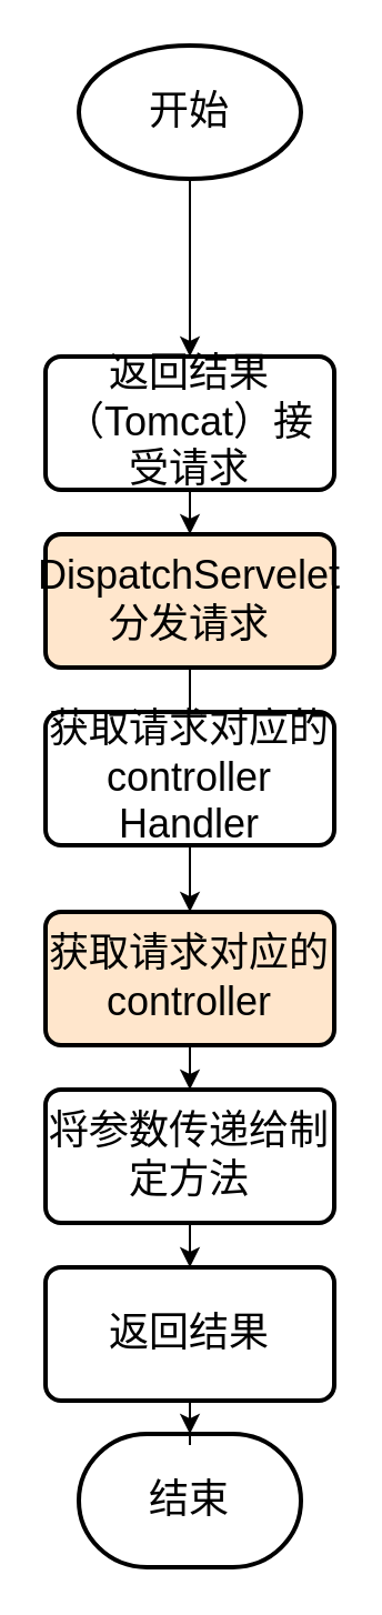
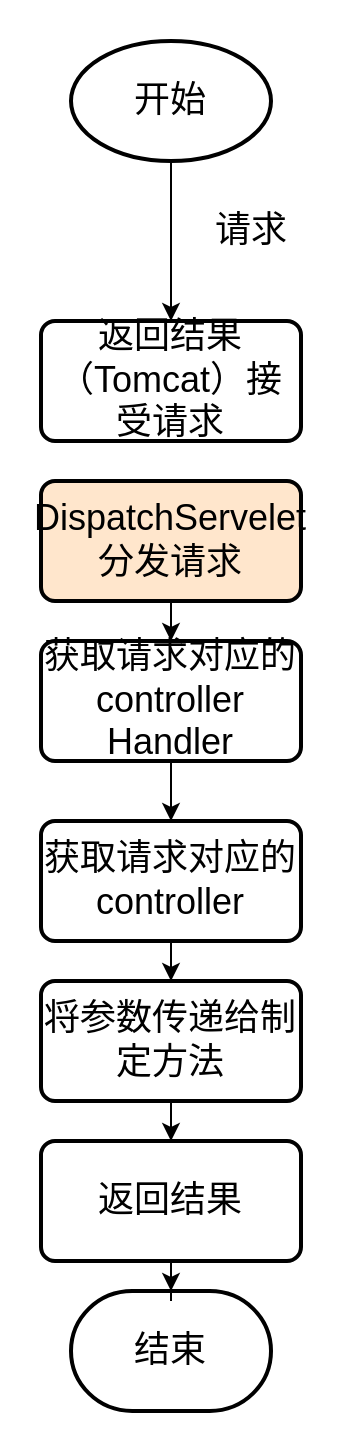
  <mxCell id="0" />
  <mxCell id="1" parent="0" />
  <mxCell id="2" value="&lt;font style=&quot;font-size: 18px&quot;&gt;结束&lt;/font&gt;" style="strokeWidth=2;html=1;shape=mxgraph.flowchart.terminator;whiteSpace=wrap;" vertex="1" parent="1"><mxGeometry x="35" y="645" width="100" height="60" as="geometry" /></mxCell>
  <mxCell id="3" value="" style="edgeStyle=orthogonalEdgeStyle;rounded=0;orthogonalLoop=1;jettySize=auto;html=1;fontSize=18;" edge="1" parent="1" source="4"><mxGeometry relative="1" as="geometry"><mxPoint x="85" y="160" as="targetPoint" /></mxGeometry></mxCell>
  <mxCell id="4" value="开始" style="strokeWidth=2;html=1;shape=mxgraph.flowchart.start_1;whiteSpace=wrap;fontSize=18;" vertex="1" parent="1"><mxGeometry x="35" y="20" width="100" height="60" as="geometry" /></mxCell>
- <mxCell id="5" value="" style="edgeStyle=orthogonalEdgeStyle;rounded=0;orthogonalLoop=1;jettySize=auto;html=1;fontSize=18;" edge="1" parent="1" source="6" target="8"><mxGeometry relative="1" as="geometry" /></mxCell>
  <mxCell id="6" value="返回结果（Tomcat）接受请求" style="rounded=1;whiteSpace=wrap;html=1;absoluteArcSize=1;arcSize=14;strokeWidth=2;fontSize=18;" vertex="1" parent="1"><mxGeometry x="20" y="160" width="130" height="60" as="geometry" /></mxCell>
- <mxCell id="7" value="" style="edgeStyle=orthogonalEdgeStyle;rounded=0;orthogonalLoop=1;jettySize=auto;html=1;fontSize=18;endArrow=none;" edge="1" parent="1" source="8" target="10"><mxGeometry relative="1" as="geometry" /></mxCell>
+ <mxCell id="7" value="" style="edgeStyle=orthogonalEdgeStyle;rounded=0;orthogonalLoop=1;jettySize=auto;html=1;fontSize=18;" edge="1" parent="1" source="8" target="10"><mxGeometry relative="1" as="geometry" /></mxCell>
  <mxCell id="8" value="DispatchServelet&lt;br&gt;分发请求" style="rounded=1;whiteSpace=wrap;html=1;absoluteArcSize=1;arcSize=14;strokeWidth=2;fontSize=18;fillColor=#ffe6cc;" vertex="1" parent="1"><mxGeometry x="20" y="240" width="130" height="60" as="geometry" /></mxCell>
  <mxCell id="9" value="" style="edgeStyle=orthogonalEdgeStyle;rounded=0;orthogonalLoop=1;jettySize=auto;html=1;fontSize=18;" edge="1" parent="1" source="10" target="12"><mxGeometry relative="1" as="geometry" /></mxCell>
  <mxCell id="10" value="获取请求对应的controller Handler" style="rounded=1;whiteSpace=wrap;html=1;absoluteArcSize=1;arcSize=14;strokeWidth=2;fontSize=18;" vertex="1" parent="1"><mxGeometry x="20" y="320" width="130" height="60" as="geometry" /></mxCell>
  <mxCell id="11" value="" style="edgeStyle=orthogonalEdgeStyle;rounded=0;orthogonalLoop=1;jettySize=auto;html=1;fontSize=18;" edge="1" parent="1" source="12" target="14"><mxGeometry relative="1" as="geometry" /></mxCell>
- <mxCell id="12" value="获取请求对应的controller" style="rounded=1;whiteSpace=wrap;html=1;absoluteArcSize=1;arcSize=14;strokeWidth=2;fontSize=18;fillColor=#ffe6cc;" vertex="1" parent="1"><mxGeometry x="20" y="410" width="130" height="60" as="geometry" /></mxCell>
+ <mxCell id="12" value="获取请求对应的controller" style="rounded=1;whiteSpace=wrap;html=1;absoluteArcSize=1;arcSize=14;strokeWidth=2;fontSize=18;" vertex="1" parent="1"><mxGeometry x="20" y="410" width="130" height="60" as="geometry" /></mxCell>
  <mxCell id="13" value="" style="edgeStyle=orthogonalEdgeStyle;rounded=0;orthogonalLoop=1;jettySize=auto;html=1;fontSize=18;" edge="1" parent="1" source="14" target="16"><mxGeometry relative="1" as="geometry" /></mxCell>
  <mxCell id="14" value="将参数传递给制定方法" style="rounded=1;whiteSpace=wrap;html=1;absoluteArcSize=1;arcSize=14;strokeWidth=2;fontSize=18;" vertex="1" parent="1"><mxGeometry x="20" y="490" width="130" height="60" as="geometry" /></mxCell>
  <mxCell id="15" value="" style="edgeStyle=orthogonalEdgeStyle;rounded=0;orthogonalLoop=1;jettySize=auto;html=1;fontSize=18;" edge="1" parent="1" source="16" target="2"><mxGeometry relative="1" as="geometry" /></mxCell>
  <mxCell id="16" value="返回结果" style="rounded=1;whiteSpace=wrap;html=1;absoluteArcSize=1;arcSize=14;strokeWidth=2;fontSize=18;" vertex="1" parent="1"><mxGeometry x="20" y="570" width="130" height="60" as="geometry" /></mxCell>
+ <mxCell id="17" value="请求" style="text;html=1;resizable=0;autosize=1;align=center;verticalAlign=middle;points=[];fillColor=none;strokeColor=none;rounded=0;fontSize=18;" vertex="1" parent="1"><mxGeometry x="100" y="100" width="50" height="30" as="geometry" /></mxCell>
